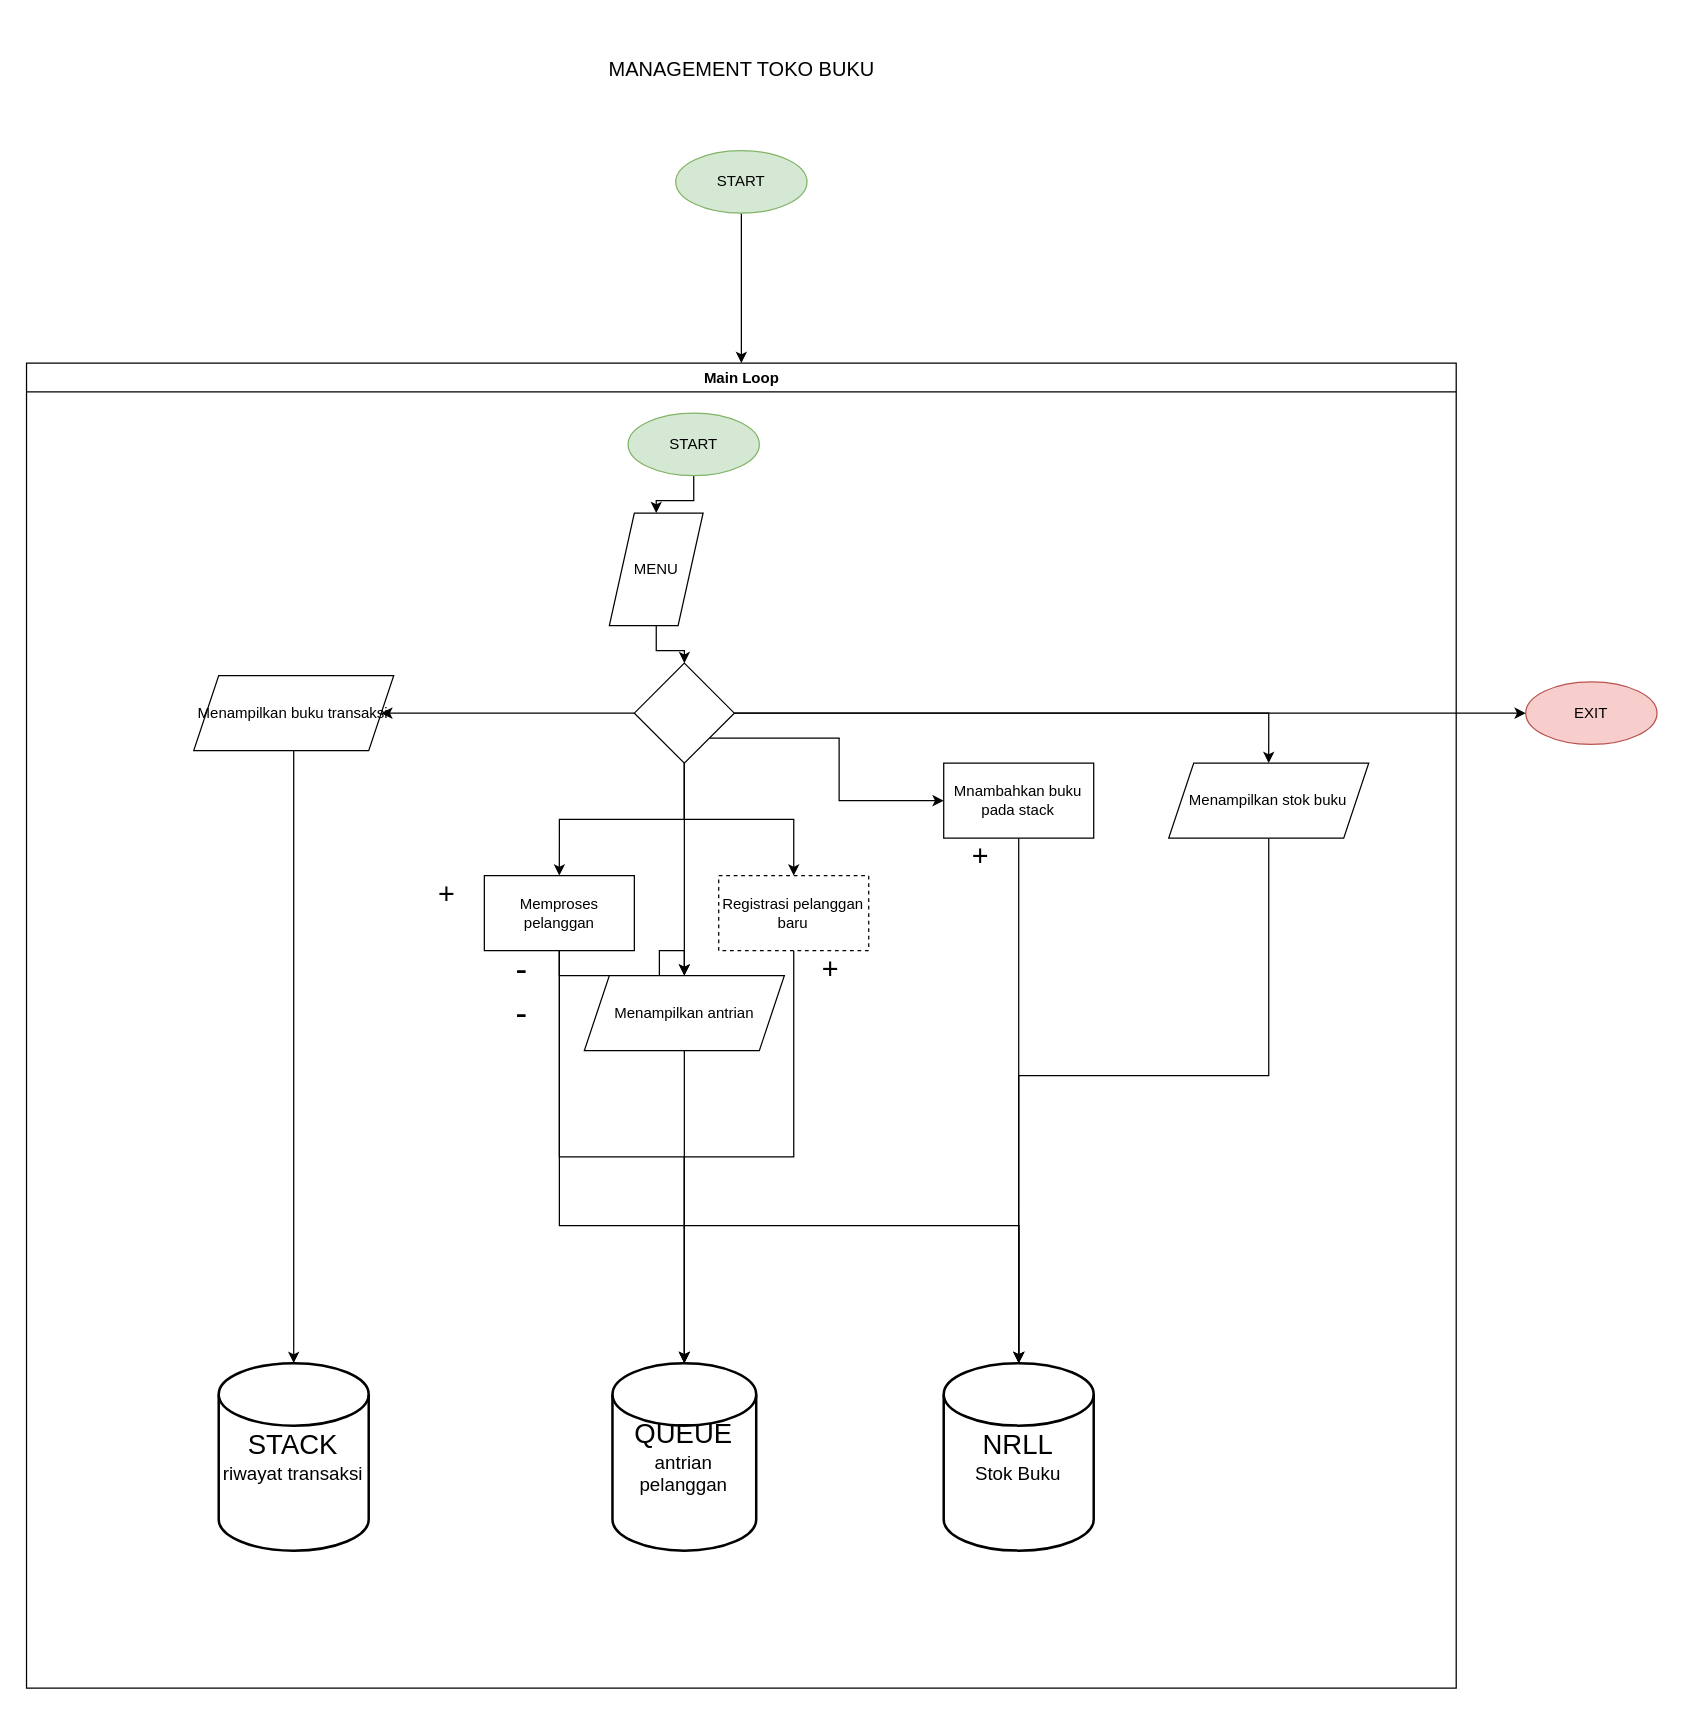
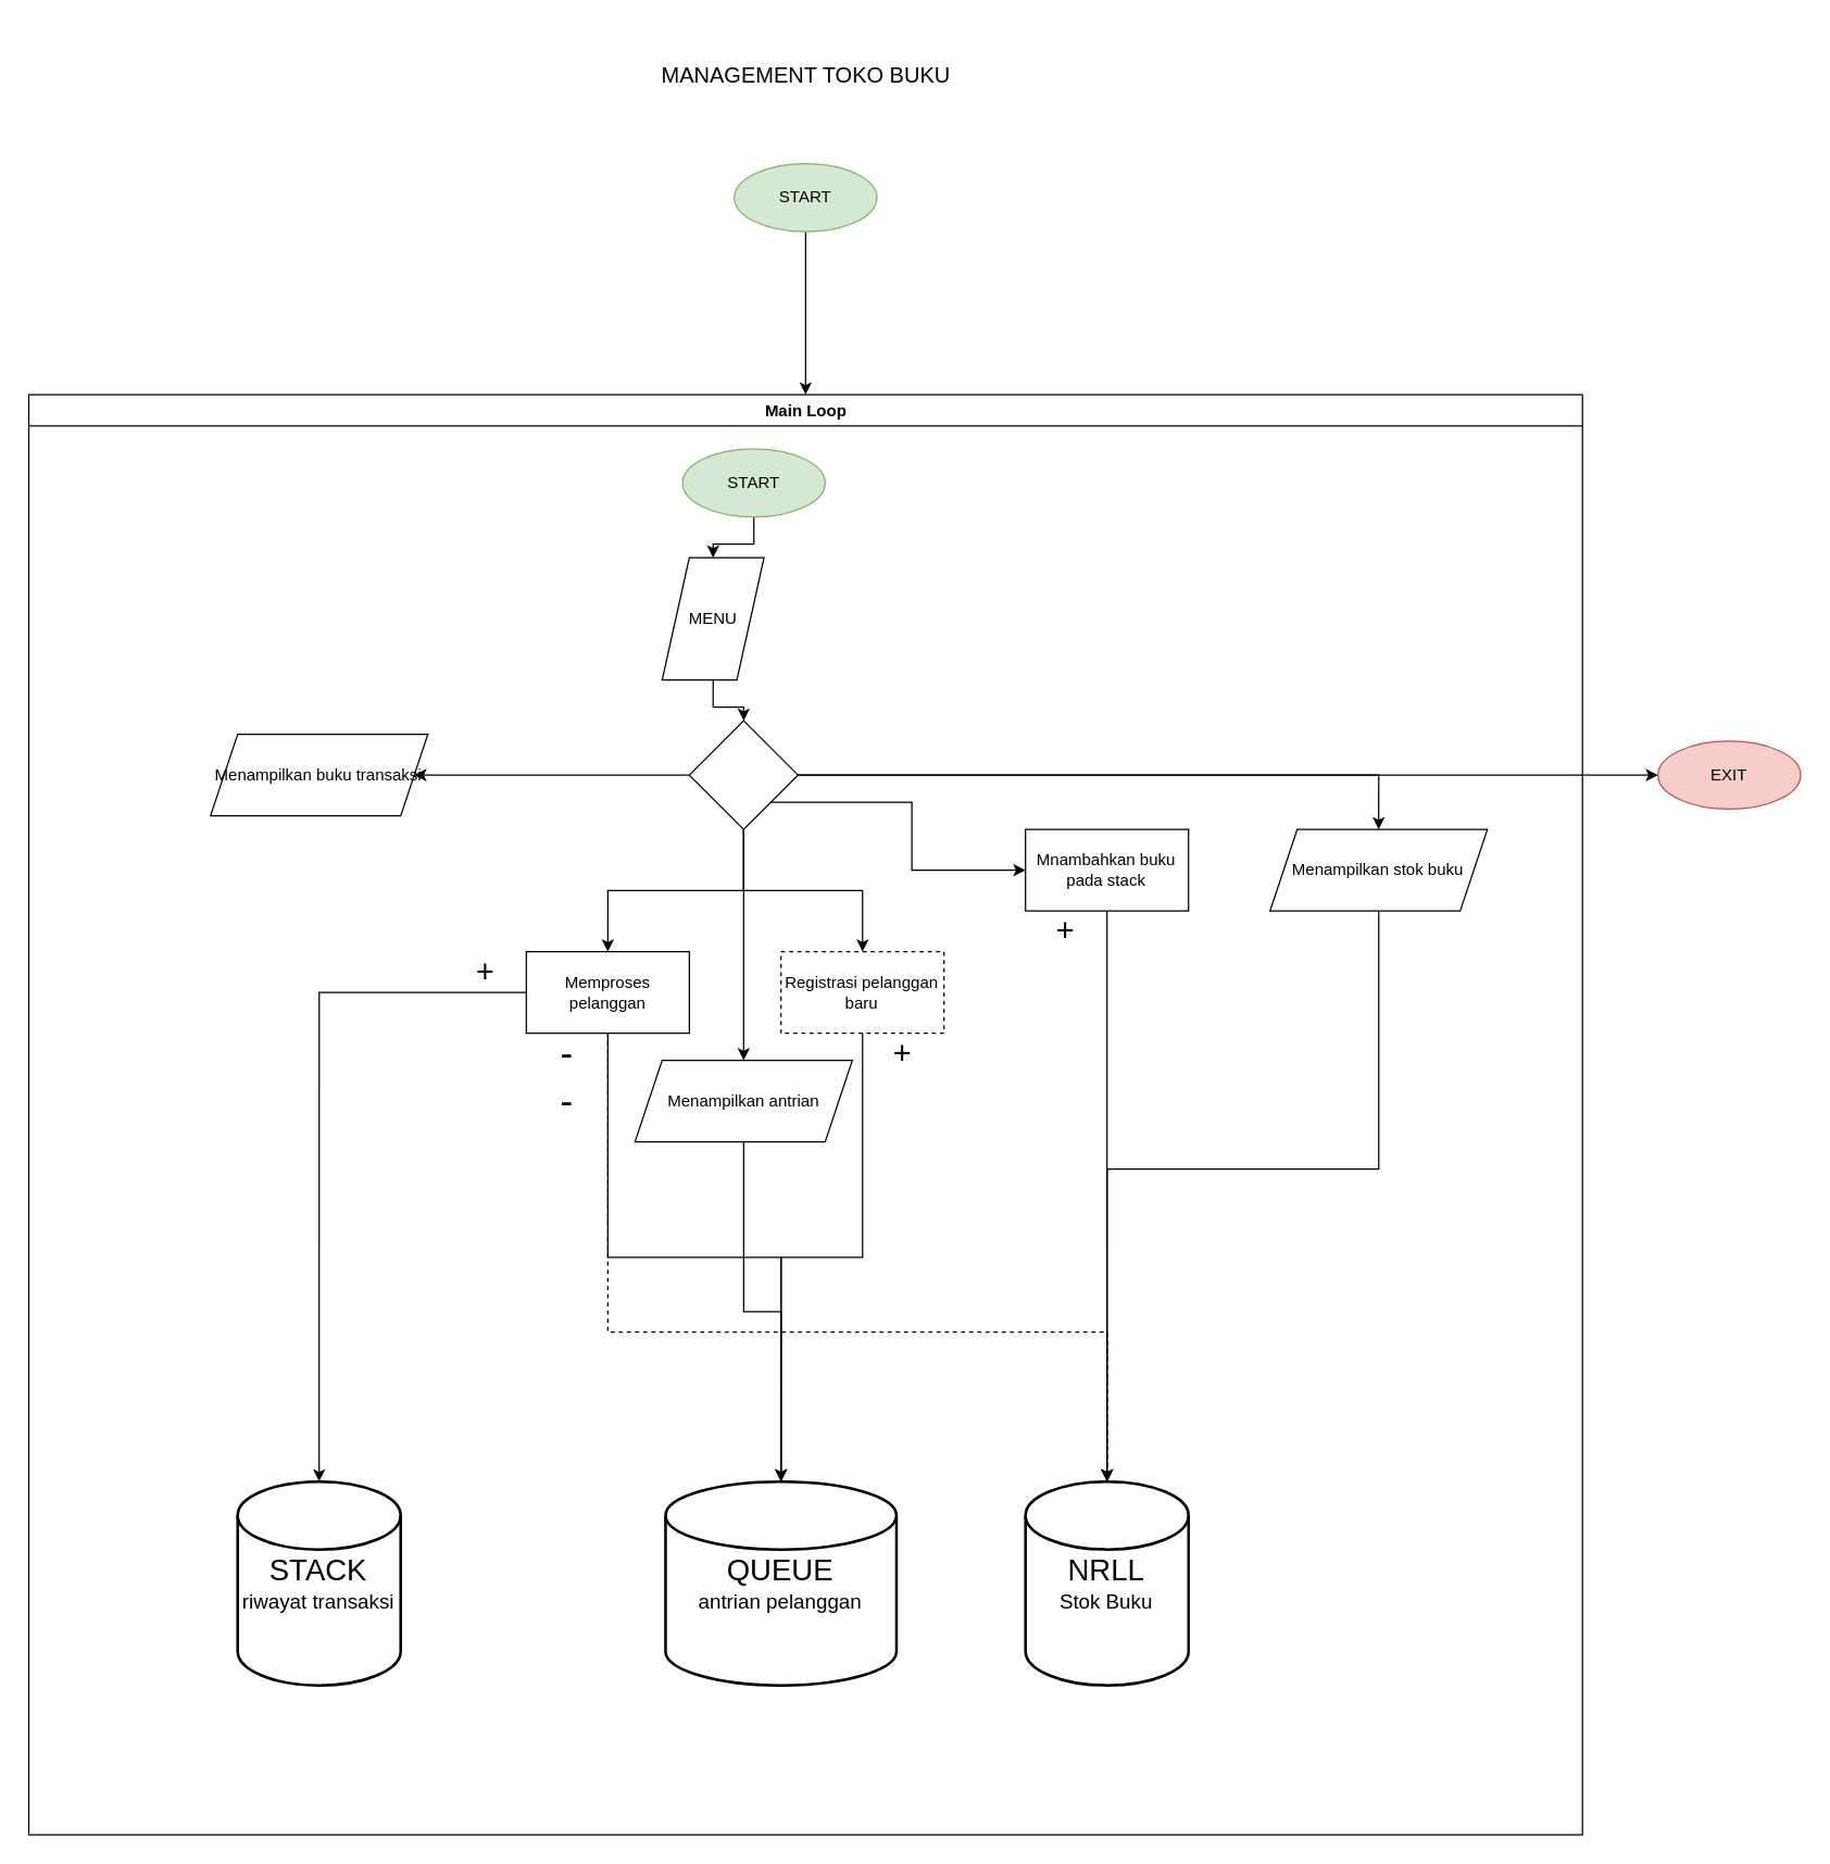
  <mxCell id="0" />
  <mxCell id="1" parent="0" />
  <mxCell id="2" style="edgeStyle=orthogonalEdgeStyle;rounded=0;orthogonalLoop=1;jettySize=auto;html=1;entryX=0.5;entryY=0;entryDx=0;entryDy=0;" edge="1" parent="1" source="3" target="5"><mxGeometry relative="1" as="geometry" /></mxCell>
  <mxCell id="3" value="START" style="ellipse;whiteSpace=wrap;html=1;fillColor=#d5e8d4;strokeColor=#82b366;" vertex="1" parent="1"><mxGeometry x="540" y="120" width="105" height="50" as="geometry" /></mxCell>
  <mxCell id="4" value="MANAGEMENT TOKO BUKU" style="text;html=1;align=center;verticalAlign=middle;whiteSpace=wrap;rounded=0;fontSize=16;" vertex="1" parent="1"><mxGeometry x="482.5" width="220" height="70" as="geometry" y="20" /></mxCell>
  <mxCell id="5" value="Main Loop" style="swimlane;whiteSpace=wrap;html=1;" vertex="1" parent="1"><mxGeometry x="20.62" y="290" width="1143.75" height="1060" as="geometry" /></mxCell>
  <mxCell id="6" value="" style="edgeStyle=orthogonalEdgeStyle;rounded=0;orthogonalLoop=1;jettySize=auto;html=1;" edge="1" parent="5" source="7" target="14"><mxGeometry relative="1" as="geometry" /></mxCell>
  <mxCell id="7" value="MENU" style="shape=parallelogram;perimeter=parallelogramPerimeter;whiteSpace=wrap;html=1;fixedSize=1;" vertex="1" parent="5"><mxGeometry x="466.25" y="120" width="75" height="90" as="geometry" /></mxCell>
  <mxCell id="8" style="edgeStyle=orthogonalEdgeStyle;rounded=0;orthogonalLoop=1;jettySize=auto;html=1;exitX=1;exitY=1;exitDx=0;exitDy=0;" edge="1" parent="5" source="14" target="16"><mxGeometry relative="1" as="geometry" /></mxCell>
  <mxCell id="9" value="" style="edgeStyle=orthogonalEdgeStyle;rounded=0;orthogonalLoop=1;jettySize=auto;html=1;" edge="1" parent="5" source="14" target="20"><mxGeometry relative="1" as="geometry" /></mxCell>
  <mxCell id="10" style="edgeStyle=orthogonalEdgeStyle;rounded=0;orthogonalLoop=1;jettySize=auto;html=1;entryX=0.5;entryY=0;entryDx=0;entryDy=0;" edge="1" parent="5" source="14" target="24"><mxGeometry relative="1" as="geometry" /></mxCell>
  <mxCell id="11" style="edgeStyle=orthogonalEdgeStyle;rounded=0;orthogonalLoop=1;jettySize=auto;html=1;entryX=1;entryY=0.5;entryDx=0;entryDy=0;" edge="1" parent="5" source="14" target="26"><mxGeometry relative="1" as="geometry" /></mxCell>
  <mxCell id="12" style="edgeStyle=orthogonalEdgeStyle;rounded=0;orthogonalLoop=1;jettySize=auto;html=1;entryX=0.5;entryY=0;entryDx=0;entryDy=0;" edge="1" parent="5" source="14" target="28"><mxGeometry relative="1" as="geometry" /></mxCell>
  <mxCell id="13" style="edgeStyle=orthogonalEdgeStyle;rounded=0;orthogonalLoop=1;jettySize=auto;html=1;entryX=0.5;entryY=0;entryDx=0;entryDy=0;" edge="1" parent="5" source="14" target="31"><mxGeometry relative="1" as="geometry" /></mxCell>
  <mxCell id="14" value="" style="rhombus;whiteSpace=wrap;html=1;" vertex="1" parent="5"><mxGeometry x="486.25" y="240" width="80" height="80" as="geometry" /></mxCell>
  <mxCell id="15" style="edgeStyle=orthogonalEdgeStyle;rounded=0;orthogonalLoop=1;jettySize=auto;html=1;" edge="1" parent="5" source="16" target="19"><mxGeometry relative="1" as="geometry" /></mxCell>
  <mxCell id="16" value="Mnambahkan buku pada stack" style="rounded=0;whiteSpace=wrap;html=1;" vertex="1" parent="5"><mxGeometry x="733.75" y="320" width="120" height="60" as="geometry" /></mxCell>
  <mxCell id="17" value="&lt;div&gt;&lt;font style=&quot;font-size: 22px;&quot;&gt;STACK&lt;/font&gt;&lt;/div&gt;&lt;div&gt;&lt;font style=&quot;font-size: 15px;&quot;&gt;riwayat transaksi&lt;font&gt;&lt;font&gt;&lt;br&gt;&lt;/font&gt;&lt;/font&gt;&lt;/font&gt;&lt;/div&gt;" style="strokeWidth=2;html=1;shape=mxgraph.flowchart.database;whiteSpace=wrap;" vertex="1" parent="5"><mxGeometry x="153.75" y="800" width="120" height="150" as="geometry" /></mxCell>
- <mxCell id="18" value="&lt;div&gt;&lt;font style=&quot;font-size: 22px;&quot;&gt;QUEUE&lt;/font&gt;&lt;/div&gt;&lt;font style=&quot;font-size: 15px;&quot;&gt;antrian pelanggan&lt;/font&gt;" style="strokeWidth=2;html=1;shape=mxgraph.flowchart.database;whiteSpace=wrap;" vertex="1" parent="5"><mxGeometry x="468.75" y="800" width="115" height="150" as="geometry" /></mxCell>
+ <mxCell id="18" value="&lt;div&gt;&lt;font style=&quot;font-size: 22px;&quot;&gt;QUEUE&lt;/font&gt;&lt;/div&gt;&lt;font style=&quot;font-size: 15px;&quot;&gt;antrian pelanggan&lt;/font&gt;" style="strokeWidth=2;html=1;shape=mxgraph.flowchart.database;whiteSpace=wrap;" vertex="1" parent="5"><mxGeometry x="468.75" y="800" width="170" height="150" as="geometry" /></mxCell>
  <mxCell id="19" value="&lt;div&gt;&lt;font style=&quot;font-size: 22px;&quot;&gt;NRLL&lt;/font&gt;&lt;/div&gt;&lt;font style=&quot;font-size: 15px;&quot;&gt;Stok Buku&lt;/font&gt;" style="strokeWidth=2;html=1;shape=mxgraph.flowchart.database;whiteSpace=wrap;" vertex="1" parent="5"><mxGeometry x="733.75" y="800" width="120" height="150" as="geometry" /></mxCell>
  <mxCell id="20" value="Registrasi pelanggan baru" style="rounded=0;whiteSpace=wrap;html=1;dashed=1;" vertex="1" parent="5"><mxGeometry x="553.75" y="410" width="120" height="60" as="geometry" /></mxCell>
  <mxCell id="21" style="edgeStyle=orthogonalEdgeStyle;rounded=0;orthogonalLoop=1;jettySize=auto;html=1;entryX=0.5;entryY=0;entryDx=0;entryDy=0;entryPerimeter=0;" edge="1" parent="5" source="20" target="18"><mxGeometry relative="1" as="geometry" /></mxCell>
  <mxCell id="22" style="edgeStyle=orthogonalEdgeStyle;rounded=0;orthogonalLoop=1;jettySize=auto;html=1;" edge="1" parent="5" source="24" target="18"><mxGeometry relative="1" as="geometry" /></mxCell>
- <mxCell id="23" style="edgeStyle=orthogonalEdgeStyle;rounded=0;orthogonalLoop=1;jettySize=auto;html=1;" edge="1" parent="5" source="24" target="19"><mxGeometry relative="1" as="geometry"><Array as="points"><mxPoint x="426" y="690" /><mxPoint x="794" y="690" /></Array></mxGeometry></mxCell>
+ <mxCell id="23" style="edgeStyle=orthogonalEdgeStyle;rounded=0;orthogonalLoop=1;jettySize=auto;html=1;dashed=1;" edge="1" parent="5" source="24" target="19"><mxGeometry relative="1" as="geometry"><Array as="points"><mxPoint x="426" y="690" /><mxPoint x="794" y="690" /></Array></mxGeometry></mxCell>
  <mxCell id="24" value="Memproses pelanggan" style="rounded=0;whiteSpace=wrap;html=1;" vertex="1" parent="5"><mxGeometry x="366.25" y="410" width="120" height="60" as="geometry" /></mxCell>
- <mxCell id="25" style="edgeStyle=orthogonalEdgeStyle;rounded=0;orthogonalLoop=1;jettySize=auto;html=1;" edge="1" parent="5" source="24" target="28"><mxGeometry relative="1" as="geometry" /></mxCell>
+ <mxCell id="25" style="edgeStyle=orthogonalEdgeStyle;rounded=0;orthogonalLoop=1;jettySize=auto;html=1;entryX=0.5;entryY=0;entryDx=0;entryDy=0;entryPerimeter=0;" edge="1" parent="5" source="24" target="17"><mxGeometry relative="1" as="geometry" /></mxCell>
  <mxCell id="26" value="Menampilkan buku transaksi" style="shape=parallelogram;perimeter=parallelogramPerimeter;whiteSpace=wrap;html=1;fixedSize=1;" vertex="1" parent="5"><mxGeometry x="133.75" y="250" width="160" height="60" as="geometry" /></mxCell>
- <mxCell id="27" style="edgeStyle=orthogonalEdgeStyle;rounded=0;orthogonalLoop=1;jettySize=auto;html=1;entryX=0.5;entryY=0;entryDx=0;entryDy=0;entryPerimeter=0;" edge="1" parent="5" source="26" target="17"><mxGeometry relative="1" as="geometry" /></mxCell>
  <mxCell id="28" value="Menampilkan antrian" style="shape=parallelogram;perimeter=parallelogramPerimeter;whiteSpace=wrap;html=1;fixedSize=1;" vertex="1" parent="5"><mxGeometry x="446.25" y="490" width="160" height="60" as="geometry" /></mxCell>
  <mxCell id="29" style="edgeStyle=orthogonalEdgeStyle;rounded=0;orthogonalLoop=1;jettySize=auto;html=1;entryX=0.5;entryY=0;entryDx=0;entryDy=0;entryPerimeter=0;" edge="1" parent="5" source="28" target="18"><mxGeometry relative="1" as="geometry" /></mxCell>
  <mxCell id="30" style="edgeStyle=orthogonalEdgeStyle;rounded=0;orthogonalLoop=1;jettySize=auto;html=1;" edge="1" parent="5" source="31"><mxGeometry relative="1" as="geometry"><mxPoint x="793.75" y="800" as="targetPoint" /><Array as="points"><mxPoint x="993.75" y="570" /><mxPoint x="794.75" y="570" /></Array></mxGeometry></mxCell>
  <mxCell id="31" value="Menampilkan stok buku" style="shape=parallelogram;perimeter=parallelogramPerimeter;whiteSpace=wrap;html=1;fixedSize=1;" vertex="1" parent="5"><mxGeometry x="913.75" y="320" width="160" height="60" as="geometry" /></mxCell>
  <mxCell id="32" value="" style="edgeStyle=orthogonalEdgeStyle;rounded=0;orthogonalLoop=1;jettySize=auto;html=1;" edge="1" parent="5" source="33" target="7"><mxGeometry relative="1" as="geometry" /></mxCell>
  <mxCell id="33" value="START" style="ellipse;whiteSpace=wrap;html=1;fillColor=#d5e8d4;strokeColor=#82b366;" vertex="1" parent="5"><mxGeometry x="481.25" y="40" width="105" height="50" as="geometry" /></mxCell>
  <mxCell id="34" value="&lt;font style=&quot;font-size: 23px; color: rgb(0, 0, 0);&quot;&gt;+&lt;/font&gt;" style="text;html=1;align=center;verticalAlign=middle;whiteSpace=wrap;rounded=0;" vertex="1" parent="5"><mxGeometry x="306.25" y="410" width="60" height="30" as="geometry" /></mxCell>
  <mxCell id="35" value="&lt;font style=&quot;font-size: 23px; color: rgb(0, 0, 0);&quot;&gt;+&lt;/font&gt;" style="text;html=1;align=center;verticalAlign=middle;whiteSpace=wrap;rounded=0;" vertex="1" parent="5"><mxGeometry x="613.75" y="470" width="60" height="30" as="geometry" /></mxCell>
  <mxCell id="36" value="&lt;font style=&quot;font-size: 23px; color: rgb(0, 0, 0);&quot;&gt;+&lt;/font&gt;" style="text;html=1;align=center;verticalAlign=middle;whiteSpace=wrap;rounded=0;" vertex="1" parent="5"><mxGeometry x="733.75" y="380" width="60" height="30" as="geometry" /></mxCell>
  <mxCell id="37" value="&lt;font style=&quot;font-size: 28px;&quot;&gt;-&lt;/font&gt;" style="text;html=1;align=center;verticalAlign=middle;whiteSpace=wrap;rounded=0;" vertex="1" parent="5"><mxGeometry x="366.25" y="470" width="60" height="30" as="geometry" /></mxCell>
  <mxCell id="38" value="&lt;font style=&quot;font-size: 28px;&quot;&gt;-&lt;/font&gt;" style="text;html=1;align=center;verticalAlign=middle;whiteSpace=wrap;rounded=0;" vertex="1" parent="5"><mxGeometry x="366.25" y="505" width="60" height="30" as="geometry" /></mxCell>
  <mxCell id="39" value="EXIT" style="ellipse;whiteSpace=wrap;html=1;fillColor=#f8cecc;strokeColor=#b85450;" vertex="1" parent="1"><mxGeometry x="1220" y="545" width="105" height="50" as="geometry" /></mxCell>
  <mxCell id="40" style="edgeStyle=orthogonalEdgeStyle;rounded=0;orthogonalLoop=1;jettySize=auto;html=1;entryX=0;entryY=0.5;entryDx=0;entryDy=0;" edge="1" parent="1" source="14" target="39"><mxGeometry relative="1" as="geometry" /></mxCell>
